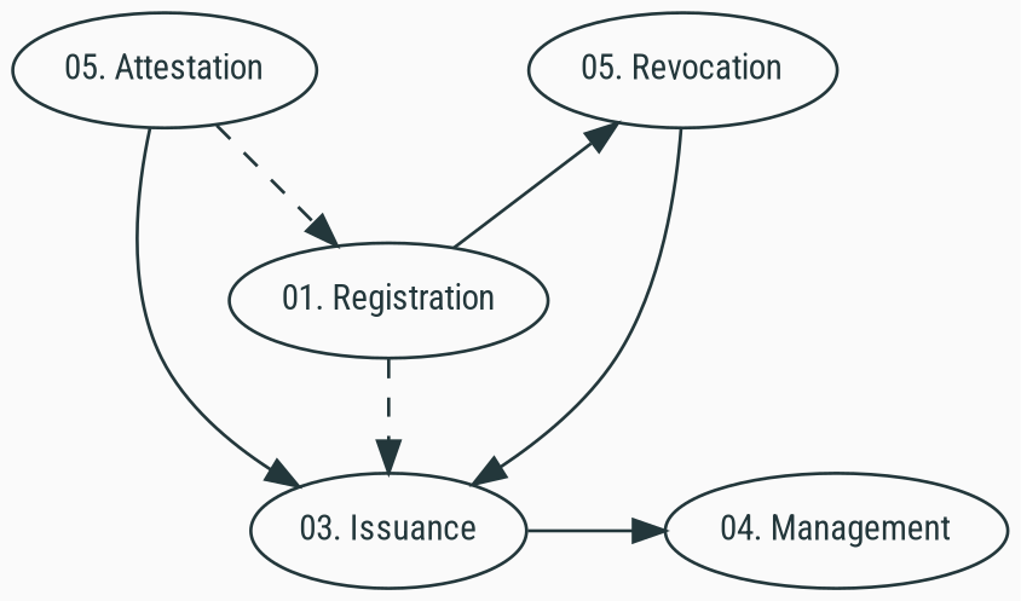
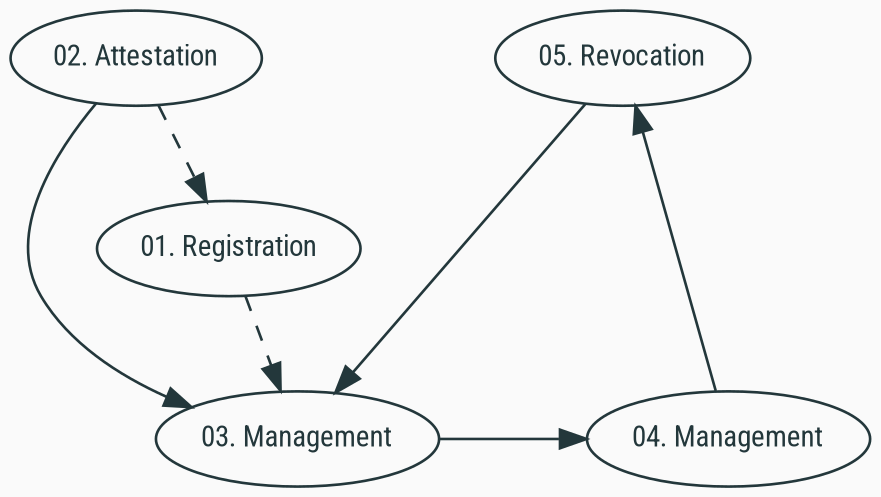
  digraph {
    bgcolor="#fafafa"
    fontname="Roboto Condensed"
    nodesep=0.6
    splines=true
    node [color="#23373b" fontcolor="#23373b" fontname="Roboto Condensed" fontsize="11pt" shape=ellipse]
    edge [color="#23373b" fontcolor="#23373b" fontname="Roboto Condensed" fontsize="10pt"]
-   "02. Attestation" [label="05. Attestation"]
+   "02. Attestation"
    "05. Revocation"
-   "03. Issuance"
+   "03. Issuance" [label="03. Management"]
    "04. Management"
    "01. Registration"
    subgraph sub_1 {
      rank=same
      "02. Attestation"
      "05. Revocation"
    }
    subgraph sub_2 {
      rank=same
      "03. Issuance"
      "04. Management"
    }
    "02. Attestation" -> "03. Issuance"
    "02. Attestation" -> "01. Registration" [style=dashed]
    "05. Revocation" -> "03. Issuance"
    "03. Issuance" -> "04. Management"
-   "01. Registration" -> "05. Revocation"
+   "04. Management" -> "05. Revocation"
    "01. Registration" -> "03. Issuance" [style=dashed]
  }
